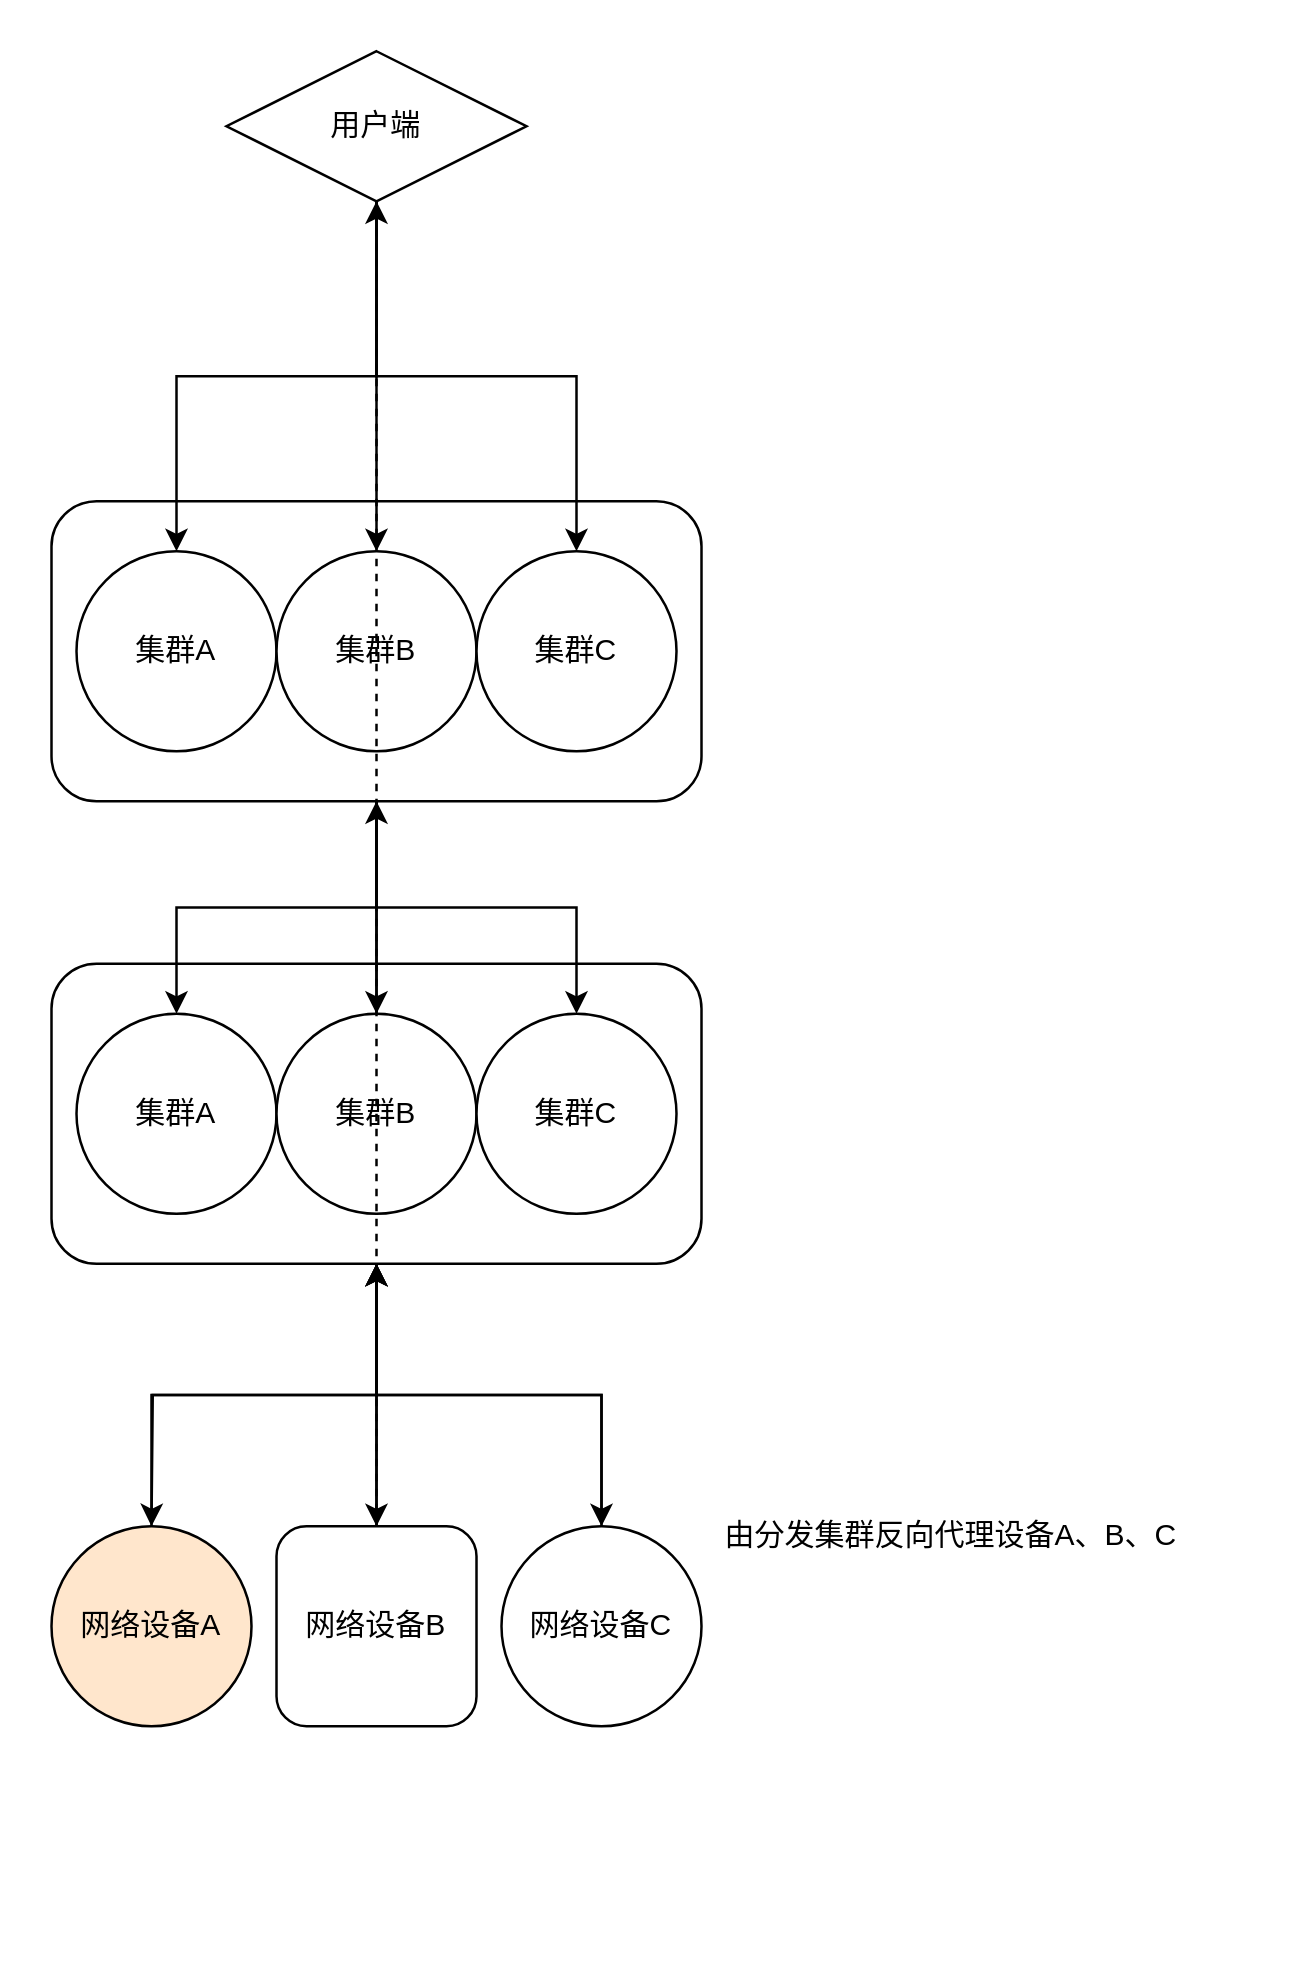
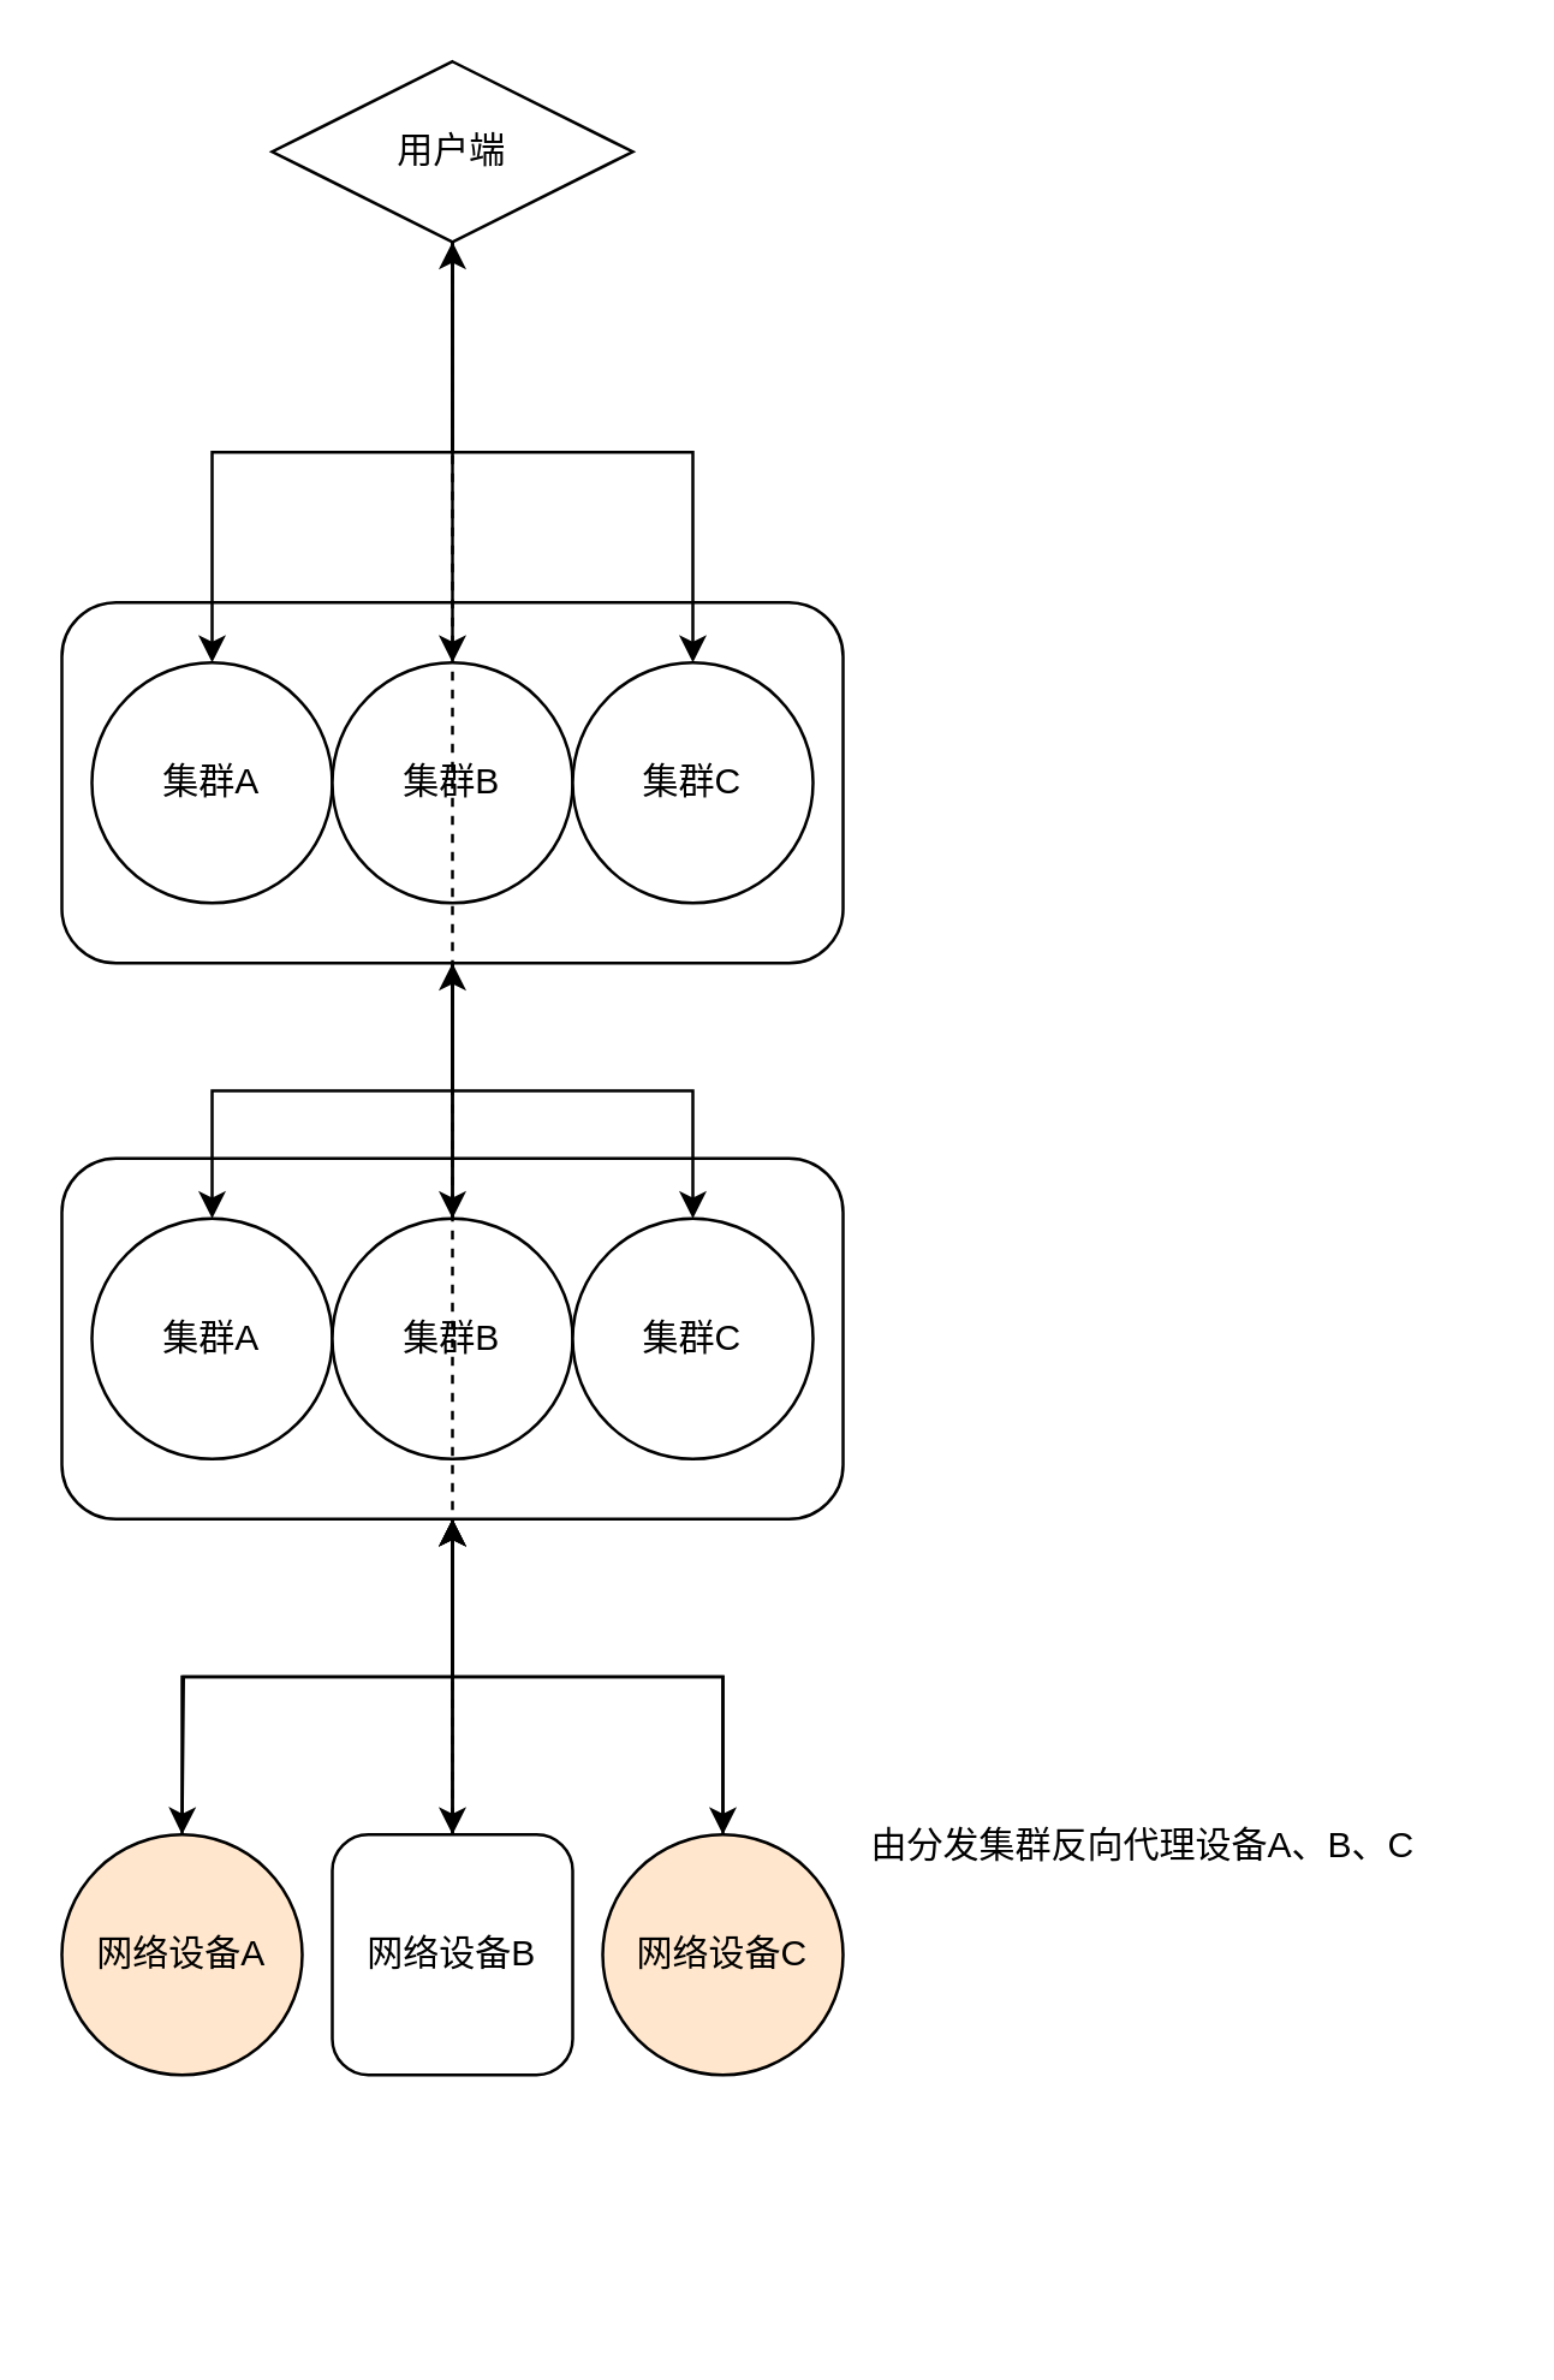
  <mxCell id="0" />
  <mxCell id="1" parent="0" />
  <mxCell id="2" value="用户端" style="rhombus;whiteSpace=wrap;html=1;" vertex="1" parent="1"><mxGeometry x="90" y="20" width="120" height="60" as="geometry" /></mxCell>
  <mxCell id="3" value="" style="group" vertex="1" connectable="0" parent="1"><mxGeometry x="20" y="200" width="370" height="120" as="geometry" /></mxCell>
  <mxCell id="4" value="" style="rounded=1;whiteSpace=wrap;html=1;" vertex="1" parent="3"><mxGeometry width="260" height="120" as="geometry" /></mxCell>
  <mxCell id="5" value="" style="group" vertex="1" connectable="0" parent="3"><mxGeometry x="10" y="20" width="240" height="80" as="geometry" /></mxCell>
  <mxCell id="6" value="集群A&lt;br&gt;" style="ellipse;whiteSpace=wrap;html=1;aspect=fixed;" vertex="1" parent="5"><mxGeometry width="80" height="80" as="geometry" /></mxCell>
  <mxCell id="7" value="集群B" style="ellipse;whiteSpace=wrap;html=1;aspect=fixed;" vertex="1" parent="5"><mxGeometry x="80" width="80" height="80" as="geometry" /></mxCell>
  <mxCell id="8" value="集群C" style="ellipse;whiteSpace=wrap;html=1;aspect=fixed;" vertex="1" parent="5"><mxGeometry x="160" width="80" height="80" as="geometry" /></mxCell>
  <mxCell id="9" style="edgeStyle=orthogonalEdgeStyle;rounded=0;orthogonalLoop=1;jettySize=auto;html=1;exitX=0.5;exitY=1;exitDx=0;exitDy=0;" edge="1" parent="1" source="2" target="8"><mxGeometry relative="1" as="geometry" /></mxCell>
  <mxCell id="10" style="edgeStyle=orthogonalEdgeStyle;rounded=0;orthogonalLoop=1;jettySize=auto;html=1;entryX=0.5;entryY=0;entryDx=0;entryDy=0;" edge="1" parent="1" source="2" target="6"><mxGeometry relative="1" as="geometry"><mxPoint x="150" y="170" as="targetPoint" /></mxGeometry></mxCell>
  <mxCell id="11" value="" style="group" vertex="1" connectable="0" parent="1"><mxGeometry x="150" y="100" width="150" height="30" as="geometry" /></mxCell>
  <mxCell id="12" style="edgeStyle=orthogonalEdgeStyle;rounded=0;orthogonalLoop=1;jettySize=auto;html=1;exitX=0.5;exitY=1;exitDx=0;exitDy=0;" edge="1" parent="11" source="2" target="7"><mxGeometry relative="1" as="geometry" /></mxCell>
  <mxCell id="13" value="" style="group" vertex="1" connectable="0" parent="1"><mxGeometry x="20" y="385" width="370" height="120" as="geometry" /></mxCell>
  <mxCell id="14" style="edgeStyle=orthogonalEdgeStyle;rounded=0;orthogonalLoop=1;jettySize=auto;html=1;exitX=0.5;exitY=1;exitDx=0;exitDy=0;" edge="1" parent="13" source="15"><mxGeometry relative="1" as="geometry"><mxPoint x="40" y="225" as="targetPoint" /></mxGeometry></mxCell>
  <mxCell id="15" value="" style="rounded=1;whiteSpace=wrap;html=1;" vertex="1" parent="13"><mxGeometry width="260" height="120" as="geometry" /></mxCell>
  <mxCell id="16" value="" style="group" vertex="1" connectable="0" parent="13"><mxGeometry x="10" y="20" width="240" height="80" as="geometry" /></mxCell>
  <mxCell id="17" value="集群A&lt;br&gt;" style="ellipse;whiteSpace=wrap;html=1;aspect=fixed;" vertex="1" parent="16"><mxGeometry width="80" height="80" as="geometry" /></mxCell>
  <mxCell id="18" value="集群B" style="ellipse;whiteSpace=wrap;html=1;aspect=fixed;" vertex="1" parent="16"><mxGeometry x="80" width="80" height="80" as="geometry" /></mxCell>
  <mxCell id="19" value="集群C" style="ellipse;whiteSpace=wrap;html=1;aspect=fixed;" vertex="1" parent="16"><mxGeometry x="160" width="80" height="80" as="geometry" /></mxCell>
  <mxCell id="20" style="edgeStyle=orthogonalEdgeStyle;rounded=0;orthogonalLoop=1;jettySize=auto;html=1;exitX=0.5;exitY=1;exitDx=0;exitDy=0;entryX=0.5;entryY=0;entryDx=0;entryDy=0;" edge="1" parent="1" source="4" target="18"><mxGeometry relative="1" as="geometry" /></mxCell>
  <mxCell id="21" style="edgeStyle=orthogonalEdgeStyle;rounded=0;orthogonalLoop=1;jettySize=auto;html=1;exitX=0.5;exitY=1;exitDx=0;exitDy=0;entryX=0.5;entryY=0;entryDx=0;entryDy=0;" edge="1" parent="1" source="4" target="17"><mxGeometry relative="1" as="geometry" /></mxCell>
  <mxCell id="22" style="edgeStyle=orthogonalEdgeStyle;rounded=0;orthogonalLoop=1;jettySize=auto;html=1;exitX=0.5;exitY=1;exitDx=0;exitDy=0;entryX=0.5;entryY=0;entryDx=0;entryDy=0;" edge="1" parent="1" source="4" target="19"><mxGeometry relative="1" as="geometry" /></mxCell>
  <mxCell id="23" style="edgeStyle=orthogonalEdgeStyle;rounded=0;orthogonalLoop=1;jettySize=auto;html=1;" edge="1" parent="1" source="18" target="4"><mxGeometry relative="1" as="geometry" /></mxCell>
  <mxCell id="24" value="网络设备A" style="ellipse;whiteSpace=wrap;html=1;aspect=fixed;fillColor=#ffe6cc;" vertex="1" parent="1"><mxGeometry x="20" y="610" width="80" height="80" as="geometry" /></mxCell>
  <mxCell id="25" value="" style="edgeStyle=orthogonalEdgeStyle;rounded=0;orthogonalLoop=1;jettySize=auto;html=1;" edge="1" parent="1" source="27" target="15"><mxGeometry relative="1" as="geometry" /></mxCell>
  <mxCell id="26" style="edgeStyle=orthogonalEdgeStyle;rounded=0;orthogonalLoop=1;jettySize=auto;html=1;exitX=0.5;exitY=0;exitDx=0;exitDy=0;entryX=0.5;entryY=1;entryDx=0;entryDy=0;dashed=1;" edge="1" parent="1" source="27" target="2"><mxGeometry relative="1" as="geometry" /></mxCell>
  <mxCell id="27" value="网络设备B" style="whiteSpace=wrap;html=1;aspect=fixed;rounded=1;" vertex="1" parent="1"><mxGeometry x="110" y="610" width="80" height="80" as="geometry" /></mxCell>
  <mxCell id="28" value="" style="edgeStyle=orthogonalEdgeStyle;rounded=0;orthogonalLoop=1;jettySize=auto;html=1;" edge="1" parent="1" source="29" target="15"><mxGeometry relative="1" as="geometry" /></mxCell>
- <mxCell id="29" value="网络设备C" style="ellipse;whiteSpace=wrap;html=1;aspect=fixed;" vertex="1" parent="1"><mxGeometry x="200" y="610" width="80" height="80" as="geometry" /></mxCell>
+ <mxCell id="29" value="网络设备C" style="ellipse;whiteSpace=wrap;html=1;aspect=fixed;fillColor=#ffe6cc;" vertex="1" parent="1"><mxGeometry x="200" y="610" width="80" height="80" as="geometry" /></mxCell>
  <mxCell id="30" style="edgeStyle=orthogonalEdgeStyle;rounded=0;orthogonalLoop=1;jettySize=auto;html=1;" edge="1" parent="1" source="24" target="15"><mxGeometry relative="1" as="geometry" /></mxCell>
  <mxCell id="31" style="edgeStyle=orthogonalEdgeStyle;rounded=0;orthogonalLoop=1;jettySize=auto;html=1;entryX=0.5;entryY=0;entryDx=0;entryDy=0;" edge="1" parent="1" source="15" target="27"><mxGeometry relative="1" as="geometry" /></mxCell>
  <mxCell id="32" style="edgeStyle=orthogonalEdgeStyle;rounded=0;orthogonalLoop=1;jettySize=auto;html=1;entryX=0.5;entryY=0;entryDx=0;entryDy=0;" edge="1" parent="1" source="15" target="29"><mxGeometry relative="1" as="geometry" /></mxCell>
  <mxCell id="33" value="&lt;h1 style=&quot;border-color: var(--border-color); text-align: left;&quot;&gt;&lt;span style=&quot;font-weight: normal;&quot;&gt;&lt;font style=&quot;font-size: 12px;&quot;&gt;由分发集群反向代理设备A、B、C&lt;/font&gt;&lt;/span&gt;&lt;/h1&gt;" style="text;html=1;strokeColor=none;fillColor=none;align=center;verticalAlign=middle;whiteSpace=wrap;rounded=0;" vertex="1" parent="1"><mxGeometry x="265" y="580" width="230" height="60" as="geometry" /></mxCell>
  <mxCell id="34" value="&lt;h1 style=&quot;border-color: var(--border-color); text-align: left;&quot;&gt;&lt;br&gt;&lt;/h1&gt;" style="text;html=1;strokeColor=none;fillColor=none;align=center;verticalAlign=middle;whiteSpace=wrap;rounded=0;" vertex="1" parent="1"><mxGeometry x="35" y="710" width="230" height="60" as="geometry" /></mxCell>
